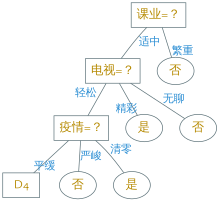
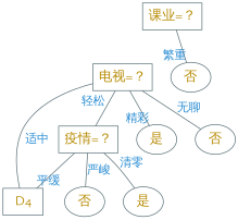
  digraph {
    nodesep=0.35
    ranksep=0.35
    node [color="#586e75" fontcolor="#b58900" fontname="Ysabeau,LXGWWenKai" fontsize=18 shape=ellipse]
    edge [arrowhead=none color="#586e75" fontcolor="#268bd2" fontname="Ysabeau,LXGWWenKai" fontsize=16]
    "课业=？" [shape=box]
    "电视=？" [shape=box]
    "否"
    "疫情=？" [shape=box]
    n5 [label="是"]
    D4 [shape=box]
    n7 [label="否"]
    "是"
    n9 [label="否"]
-   "课业=？" -> "电视=？" [label="适中"]
+   D4 -> "电视=？" [label="适中"]
    "课业=？" -> "否" [headlabel="繁重" labeldistance=4]
    "电视=？" -> "疫情=？" [xlabel="轻松"]
    "电视=？" -> "是" [headlabel="精彩" labeldistance=2]
    "电视=？" -> n9 [label="无聊"]
    "疫情=？" -> n5 [xlabel="清零"]
    "疫情=？" -> D4 [headlabel="平缓" labeldistance=3]
    "疫情=？" -> n7 [label="严峻"]
  }
